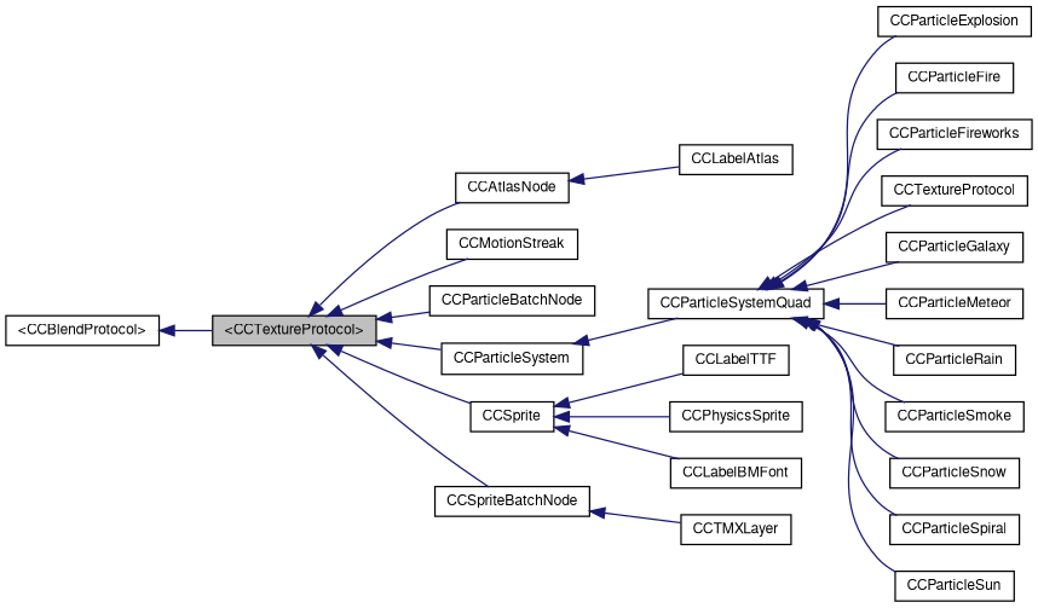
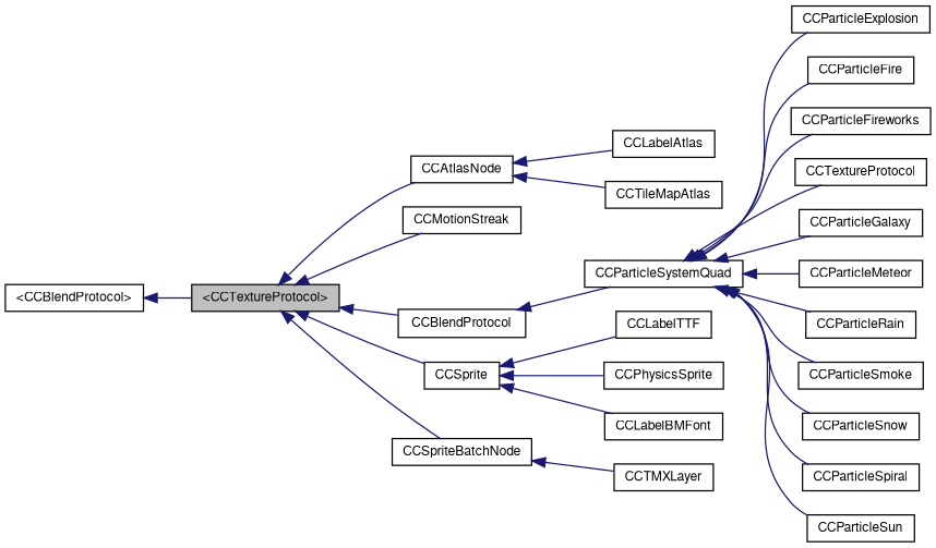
  digraph {
    rankdir=LR
    node [color=black fontname=FreeSans fontsize=10 shape=record]
    edge [color=midnightblue dir=back fontname=FreeSans fontsize=10 labelfontname=FreeSans labelfontsize=10 style=solid]
    n1 [fillcolor=grey75 fontcolor=black height=0.2 label="\<CCTextureProtocol\>" style=filled width=0.4]
    n2 [height=0.2 label=CCAtlasNode width=0.4]
    n3 [height=0.2 label=CCMotionStreak width=0.4]
-   n4 [height=0.2 label=CCParticleBatchNode width=0.4]
-   n5 [height=0.2 label=CCParticleSystem width=0.4]
+   n5 [height=0.2 label=CCBlendProtocol width=0.4]
    n6 [height=0.2 label=CCSprite width=0.4]
    n7 [height=0.2 label=CCSpriteBatchNode width=0.4]
    n8 [height=0.2 label=CCLabelAtlas width=0.4]
+   n9 [height=0.2 label=CCTileMapAtlas width=0.4]
    n10 [height=0.2 label=CCParticleSystemQuad width=0.4]
    n11 [height=0.2 label=CCLabelTTF width=0.4]
    n12 [height=0.2 label=CCPhysicsSprite width=0.4]
    n13 [height=0.2 label=CCLabelBMFont width=0.4]
    n14 [height=0.2 label=CCTMXLayer width=0.4]
    n15 [height=0.2 label="\<CCBlendProtocol\>" width=0.4]
    n16 [height=0.2 label=CCParticleExplosion width=0.4]
    n17 [height=0.2 label=CCParticleFire width=0.4]
    n18 [height=0.2 label=CCParticleFireworks width=0.4]
    n19 [height=0.2 label=CCTextureProtocol width=0.4]
    n20 [height=0.2 label=CCParticleGalaxy width=0.4]
    n21 [height=0.2 label=CCParticleMeteor width=0.4]
    n22 [height=0.2 label=CCParticleRain width=0.4]
    n23 [height=0.2 label=CCParticleSmoke width=0.4]
    n24 [height=0.2 label=CCParticleSnow width=0.4]
    n25 [height=0.2 label=CCParticleSpiral width=0.4]
    n26 [height=0.2 label=CCParticleSun width=0.4]
    n1 -> n2
    n1 -> n3
-   n1 -> n4
    n1 -> n5
    n1 -> n6
    n1 -> n7
    n2 -> n8
+   n2 -> n9
    n5 -> n10
    n6 -> n11
    n6 -> n12
    n6 -> n13
    n7 -> n14
    n10 -> n16
    n10 -> n17
    n10 -> n18
    n10 -> n19
    n10 -> n20
    n10 -> n21
    n10 -> n22
    n10 -> n23
    n10 -> n24
    n10 -> n25
    n10 -> n26
    n15 -> n1
  }
